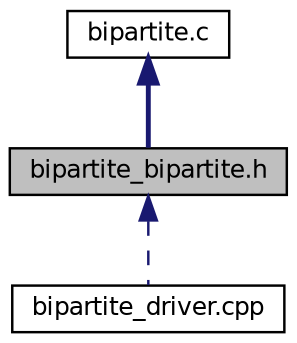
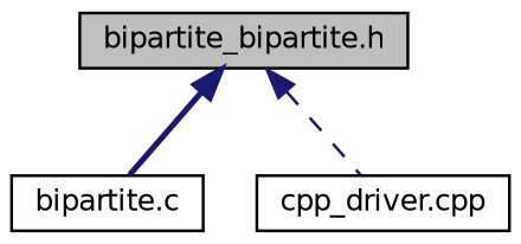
  digraph {
    node [color=black fillcolor=white fontname=Helvetica fontsize=10 shape=record style=filled]
    edge [color=midnightblue dir=back fontname=Helvetica fontsize=10 labelfontname=Helvetica labelfontsize=10]
    n1 [fillcolor=grey75 fontcolor=black height=0.2 label="bipartite_bipartite.h" width=0.4]
    n2 [height=0.2 label="bipartite.c" width=0.4]
-   n3 [height=0.2 label="bipartite_driver.cpp" width=0.4]
-   n2 -> n1 [style=bold]
+   n3 [height=0.2 label="cpp_driver.cpp" width=0.4]
+   n1 -> n2 [style=bold]
    n1 -> n3 [style=dashed]
  }
